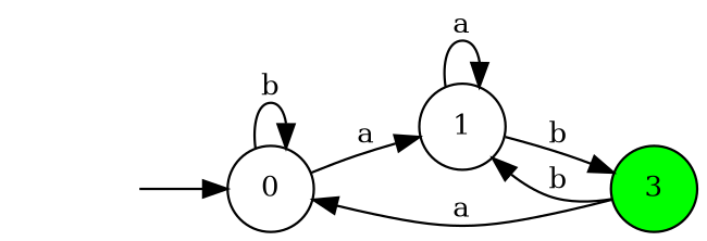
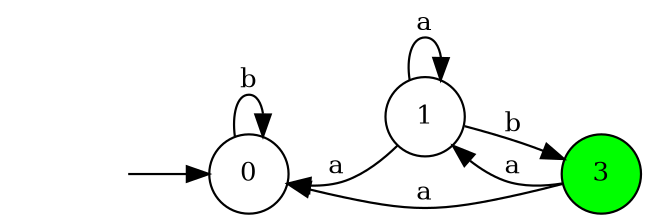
  digraph {
    fontsize=12
    rankdir=LR
    node [fillcolor=white shape=circle style=filled fontsize=12]
    edge [fontsize=12]
    n1 [color=white label=" " shape=plaintext fontsize=""]
    0
    1
    3 [fillcolor=green]
    n1 -> 0 [fontsize=""]
    0 -> 0 [label=b]
-   0 -> 1 [label=a]
+   1 -> 0 [label=a]
    1 -> 1 [label=a]
    1 -> 3 [label=b]
    3 -> 0 [label=a]
-   3 -> 1 [label=b]
+   3 -> 1 [label=a]
  }
